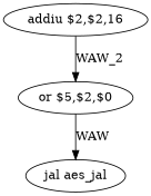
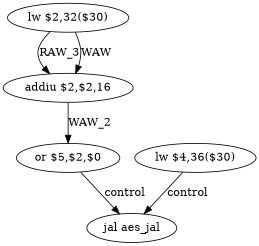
  digraph {
    node [shape=ellipse]
+   n1 [label="lw $2,32($30)"]
    n2 [label="addiu $2,$2,16"]
    n3 [label="or $5,$2,$0"]
    n4 [label="jal aes_jal"]
+   n5 [label="lw $4,36($30)"]
+   n1 -> n2 [label=RAW_3]
+   n1 -> n2 [label=WAW]
    n2 -> n3 [label=WAW_2]
-   n3 -> n4 [label=WAW]
+   n3 -> n4 [label=control]
+   n5 -> n4 [label=control]
  }
